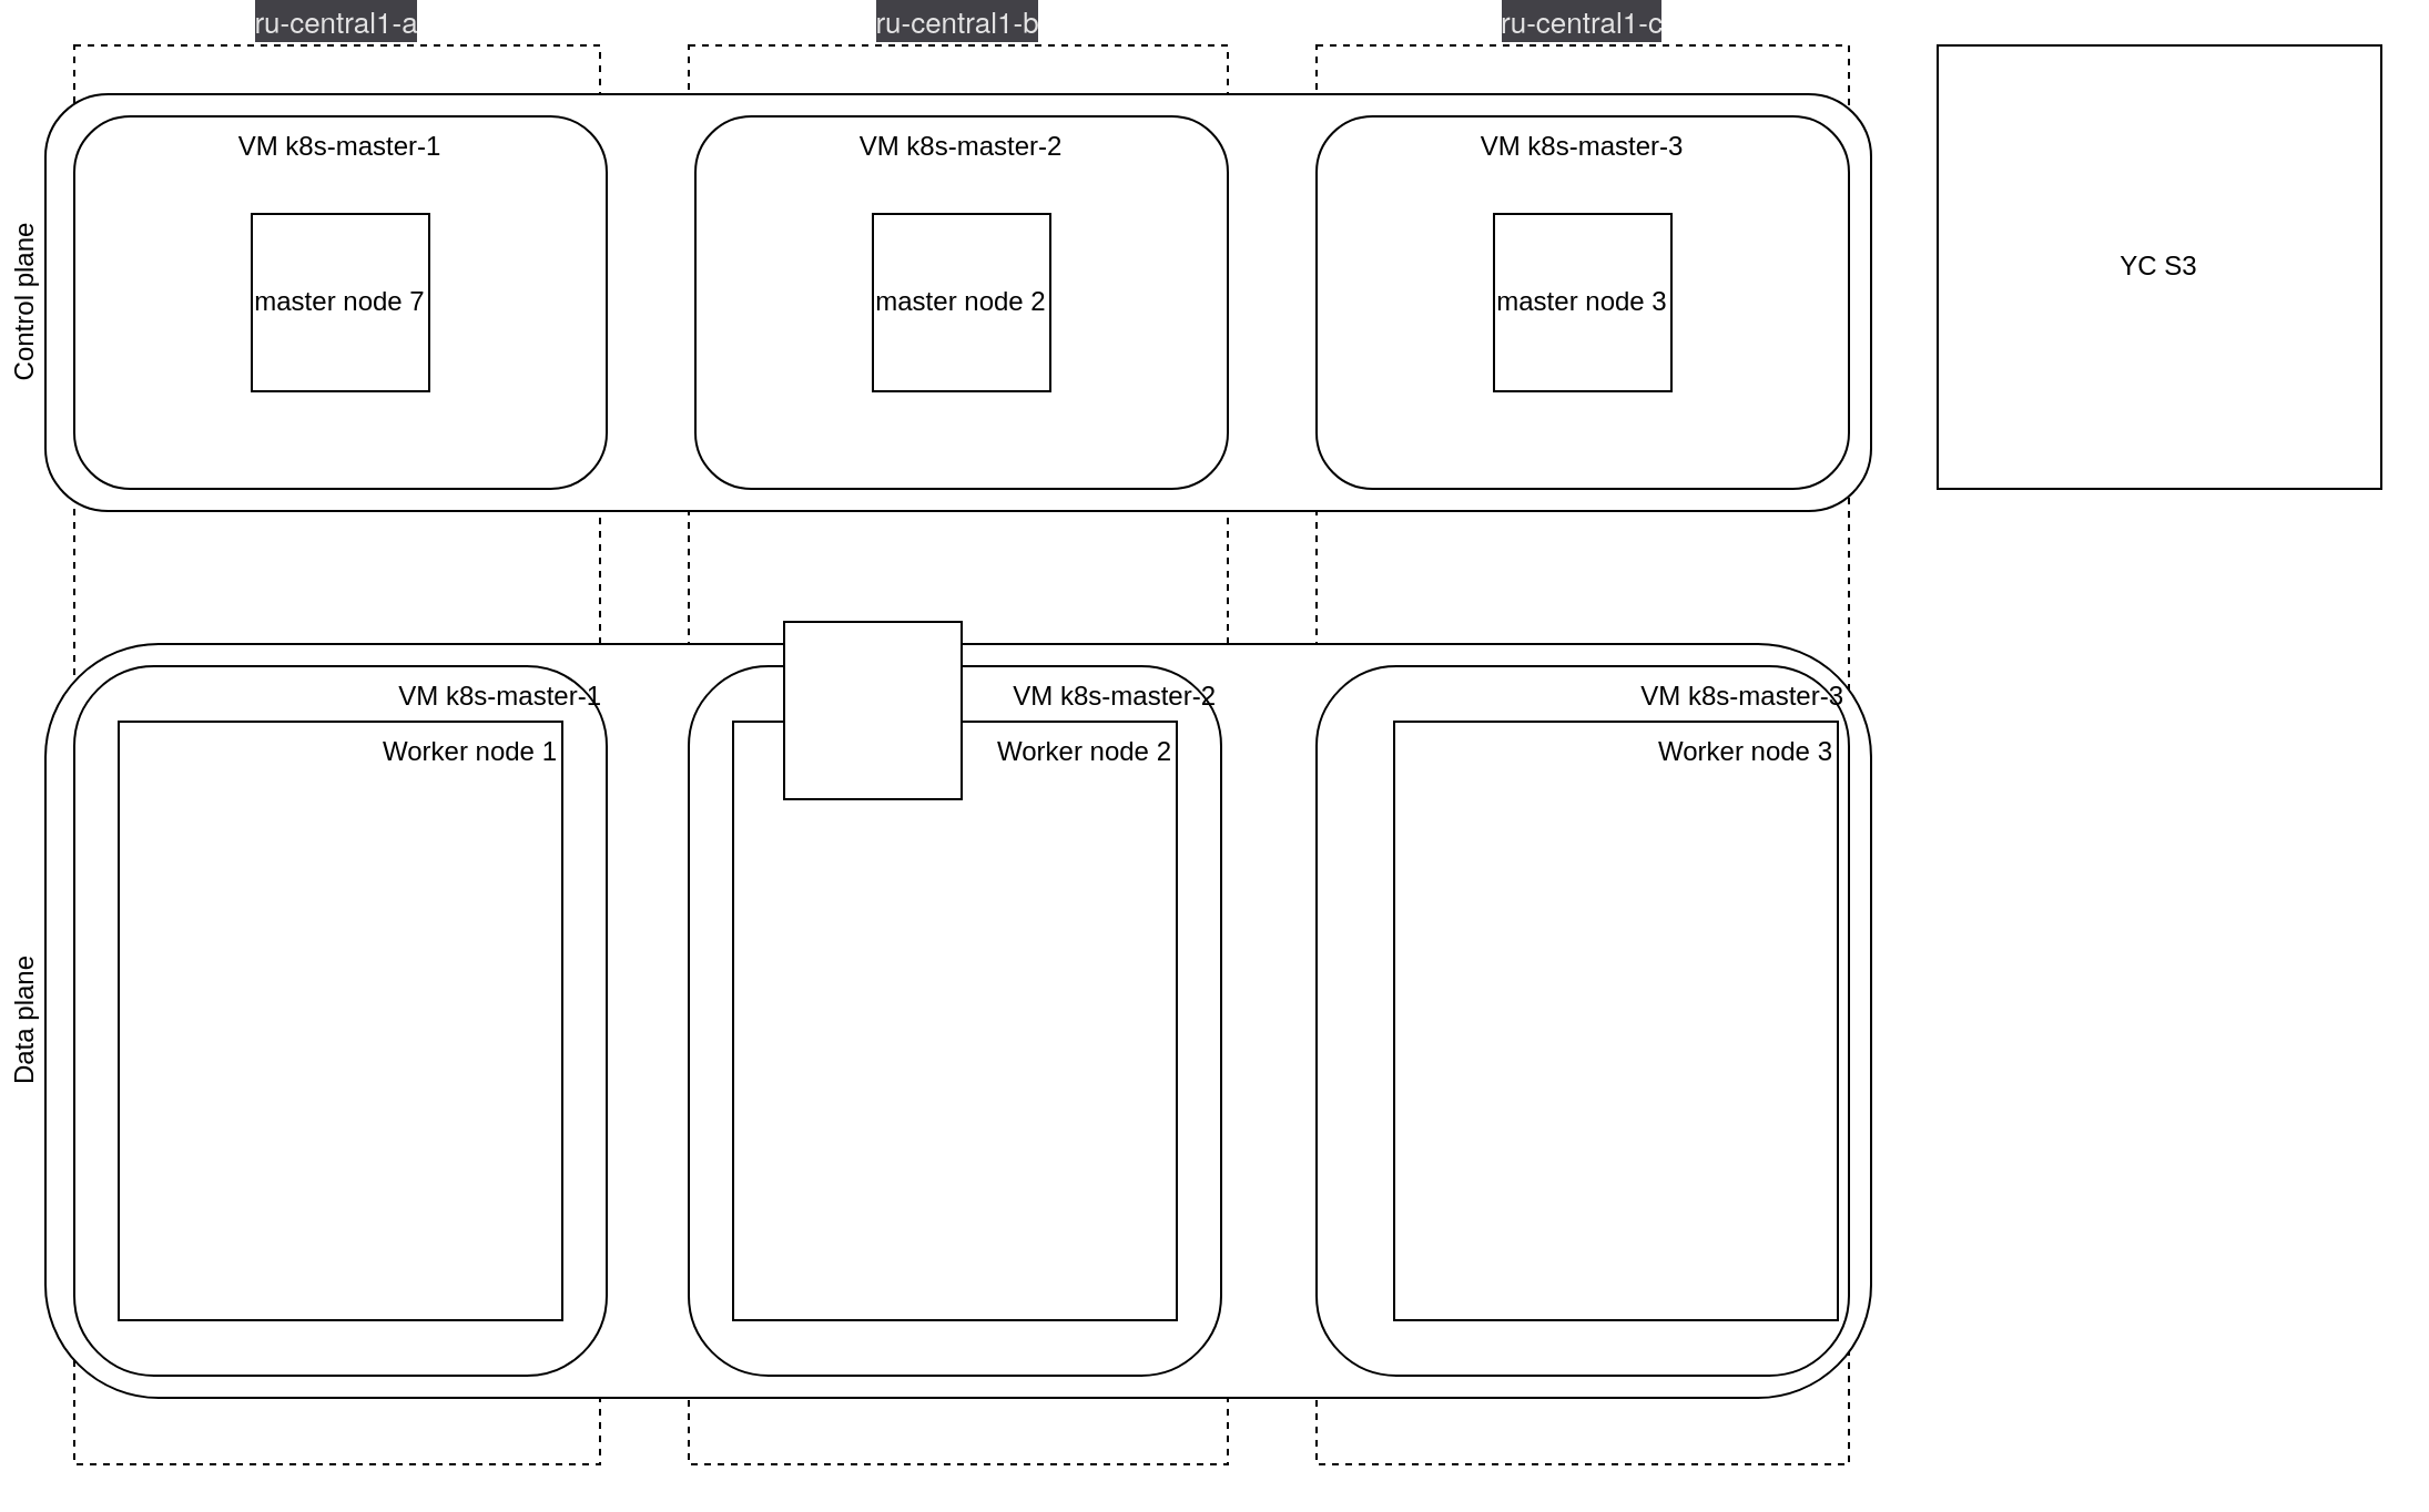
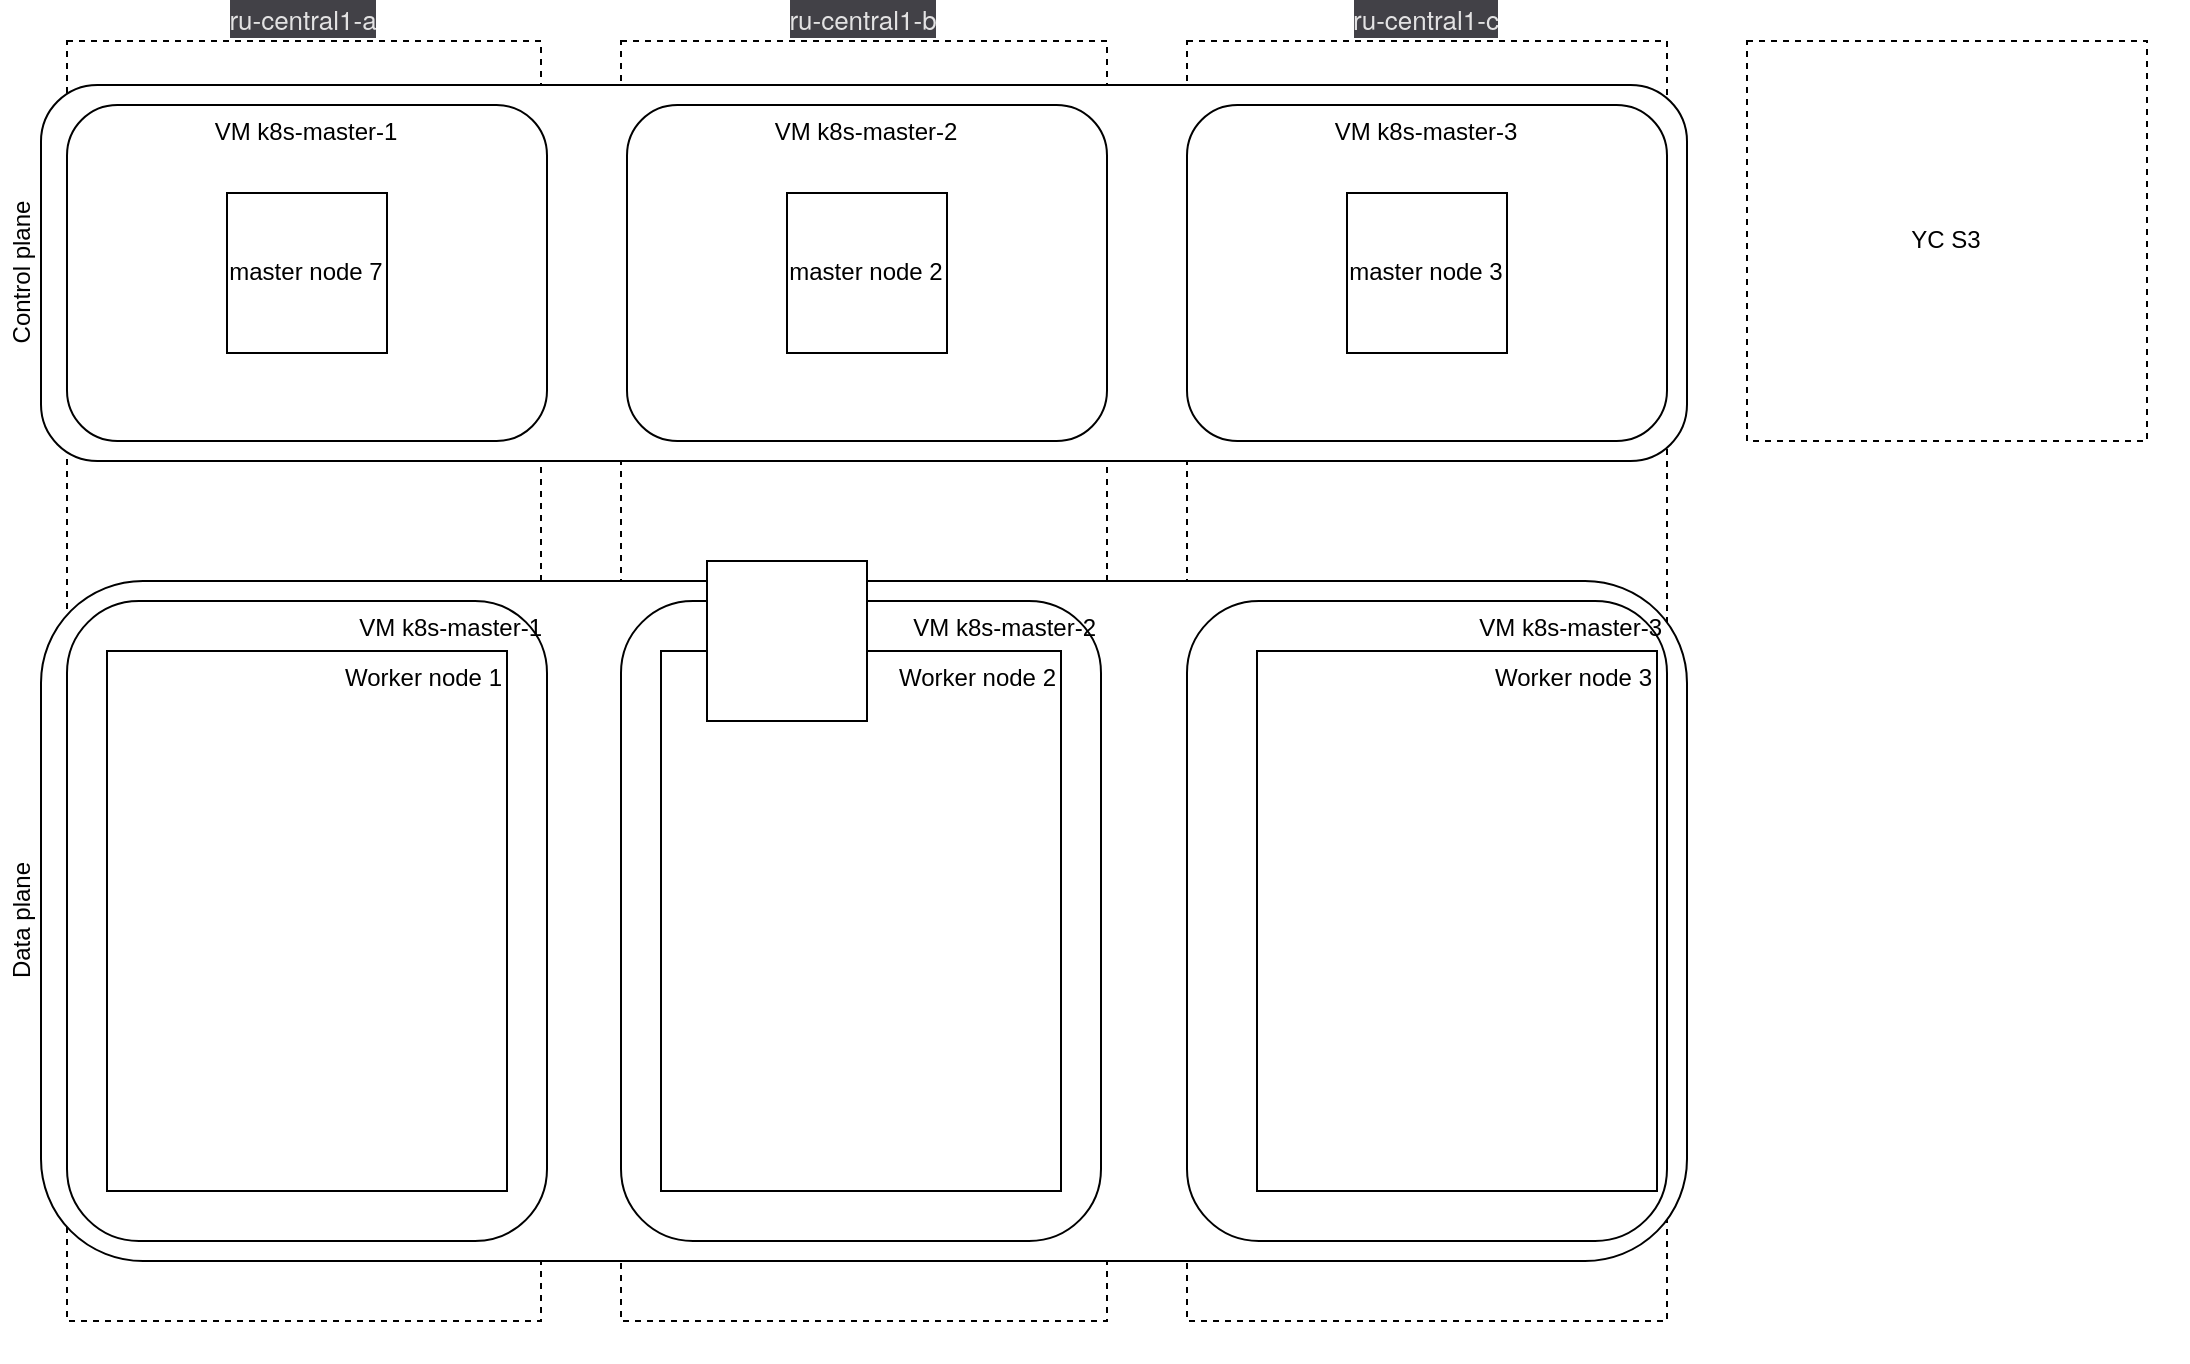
  <mxCell id="0" />
  <mxCell id="1" parent="0" />
  <mxCell id="2" value="&lt;span style=&quot;color: rgba(255, 255, 255, 0.85); font-family: &amp;quot;YS Text&amp;quot;, &amp;quot;Helvetica Neue&amp;quot;, Arial, Helvetica, sans-serif; font-size: 13px; font-style: normal; font-variant-ligatures: normal; font-variant-caps: normal; font-weight: 400; letter-spacing: normal; orphans: 2; text-indent: 0px; text-transform: none; widows: 2; word-spacing: 0px; -webkit-text-stroke-width: 0px; background-color: rgb(66, 65, 71); text-decoration-thickness: initial; text-decoration-style: initial; text-decoration-color: initial; float: none; display: inline !important;&quot;&gt;ru-central1-b&lt;/span&gt;" style="rounded=0;whiteSpace=wrap;html=1;dashed=1;align=center;labelPosition=center;verticalLabelPosition=top;verticalAlign=bottom;" vertex="1" parent="1"><mxGeometry x="310" y="20" width="243" height="640" as="geometry" /></mxCell>
  <mxCell id="3" value="&lt;span style=&quot;color: rgba(255, 255, 255, 0.85); font-family: &amp;quot;YS Text&amp;quot;, &amp;quot;Helvetica Neue&amp;quot;, Arial, Helvetica, sans-serif; font-size: 13px; font-style: normal; font-variant-ligatures: normal; font-variant-caps: normal; font-weight: 400; letter-spacing: normal; orphans: 2; text-indent: 0px; text-transform: none; widows: 2; word-spacing: 0px; -webkit-text-stroke-width: 0px; background-color: rgb(66, 65, 71); text-decoration-thickness: initial; text-decoration-style: initial; text-decoration-color: initial; float: none; display: inline !important;&quot;&gt;ru-central1-c&lt;/span&gt;" style="rounded=0;whiteSpace=wrap;html=1;align=center;dashed=1;labelPosition=center;verticalLabelPosition=top;verticalAlign=bottom;" vertex="1" parent="1"><mxGeometry x="593" y="20" width="240" height="640" as="geometry" /></mxCell>
  <mxCell id="4" value="&lt;span style=&quot;color: rgba(255, 255, 255, 0.85); font-family: &amp;quot;YS Text&amp;quot;, &amp;quot;Helvetica Neue&amp;quot;, Arial, Helvetica, sans-serif; font-size: 13px; font-style: normal; font-variant-ligatures: normal; font-variant-caps: normal; font-weight: 400; letter-spacing: normal; orphans: 2; text-indent: 0px; text-transform: none; widows: 2; word-spacing: 0px; -webkit-text-stroke-width: 0px; background-color: rgb(66, 65, 71); text-decoration-thickness: initial; text-decoration-style: initial; text-decoration-color: initial; float: none; display: inline !important;&quot;&gt;ru-central1-a&lt;/span&gt;" style="rounded=0;whiteSpace=wrap;html=1;dashed=1;align=center;horizontal=1;verticalAlign=bottom;labelPosition=center;verticalLabelPosition=top;" vertex="1" parent="1"><mxGeometry x="33" y="20" width="237" height="640" as="geometry" /></mxCell>
  <mxCell id="5" value="Control plane" style="rounded=1;whiteSpace=wrap;html=1;horizontal=0;align=center;verticalAlign=bottom;labelPosition=left;verticalLabelPosition=middle;labelBackgroundColor=default;glass=0;" vertex="1" parent="1"><mxGeometry x="20" y="42" width="823" height="188" as="geometry" /></mxCell>
  <mxCell id="6" value="Data plane" style="rounded=1;whiteSpace=wrap;html=1;horizontal=0;align=center;verticalAlign=bottom;labelPosition=left;verticalLabelPosition=middle;labelBackgroundColor=default;" vertex="1" parent="1"><mxGeometry x="20" y="290" width="823" height="340" as="geometry" /></mxCell>
  <mxCell id="7" value="VM k8s-master-1" style="rounded=1;whiteSpace=wrap;html=1;verticalAlign=top;align=center;" vertex="1" parent="1"><mxGeometry x="33" y="52" width="240" height="168" as="geometry" /></mxCell>
  <mxCell id="8" value="master node 7" style="whiteSpace=wrap;html=1;aspect=fixed;" vertex="1" parent="1"><mxGeometry x="113" y="96" width="80" height="80" as="geometry" /></mxCell>
  <mxCell id="9" value="VM k8s-master-2" style="rounded=1;whiteSpace=wrap;html=1;verticalAlign=top;align=center;" vertex="1" parent="1"><mxGeometry x="313" y="52" width="240" height="168" as="geometry" /></mxCell>
  <mxCell id="10" value="VM k8s-master-3" style="rounded=1;whiteSpace=wrap;html=1;verticalAlign=top;align=center;" vertex="1" parent="1"><mxGeometry x="593" y="52" width="240" height="168" as="geometry" /></mxCell>
  <mxCell id="11" value="master node 3" style="whiteSpace=wrap;html=1;aspect=fixed;" vertex="1" parent="1"><mxGeometry x="673" y="96" width="80" height="80" as="geometry" /></mxCell>
  <mxCell id="12" value="master node 2" style="whiteSpace=wrap;html=1;aspect=fixed;" vertex="1" parent="1"><mxGeometry x="393" y="96" width="80" height="80" as="geometry" /></mxCell>
  <mxCell id="13" value="VM k8s-master-1" style="rounded=1;whiteSpace=wrap;html=1;verticalAlign=top;align=right;" vertex="1" parent="1"><mxGeometry x="33" y="300" width="240" height="320" as="geometry" /></mxCell>
  <mxCell id="14" value="Worker node 1" style="rounded=0;whiteSpace=wrap;html=1;align=right;verticalAlign=top;" vertex="1" parent="1"><mxGeometry x="53" y="325" width="200" height="270" as="geometry" /></mxCell>
  <mxCell id="15" value="VM k8s-master-2" style="rounded=1;whiteSpace=wrap;html=1;verticalAlign=top;align=right;" vertex="1" parent="1"><mxGeometry x="310" y="300" width="240" height="320" as="geometry" /></mxCell>
  <mxCell id="16" value="Worker node 2" style="rounded=0;whiteSpace=wrap;html=1;align=right;verticalAlign=top;" vertex="1" parent="1"><mxGeometry x="330" y="325" width="200" height="270" as="geometry" /></mxCell>
  <mxCell id="17" value="VM k8s-master-3" style="rounded=1;whiteSpace=wrap;html=1;verticalAlign=top;align=right;" vertex="1" parent="1"><mxGeometry x="593" y="300" width="240" height="320" as="geometry" /></mxCell>
  <mxCell id="18" value="Worker node 3" style="rounded=0;whiteSpace=wrap;html=1;align=right;verticalAlign=top;" vertex="1" parent="1"><mxGeometry x="628" y="325" width="200" height="270" as="geometry" /></mxCell>
  <mxCell id="19" value="" style="whiteSpace=wrap;html=1;aspect=fixed;" vertex="1" parent="1"><mxGeometry x="353" y="280" width="80" height="80" as="geometry" /></mxCell>
- <mxCell id="20" value="YC S3" style="whiteSpace=wrap;html=1;aspect=fixed;" vertex="1" parent="1"><mxGeometry x="873" y="20" width="200" height="200" as="geometry" /></mxCell>
+ <mxCell id="20" value="YC S3" style="whiteSpace=wrap;html=1;aspect=fixed;dashed=1;" vertex="1" parent="1"><mxGeometry x="873" y="20" width="200" height="200" as="geometry" /></mxCell>
